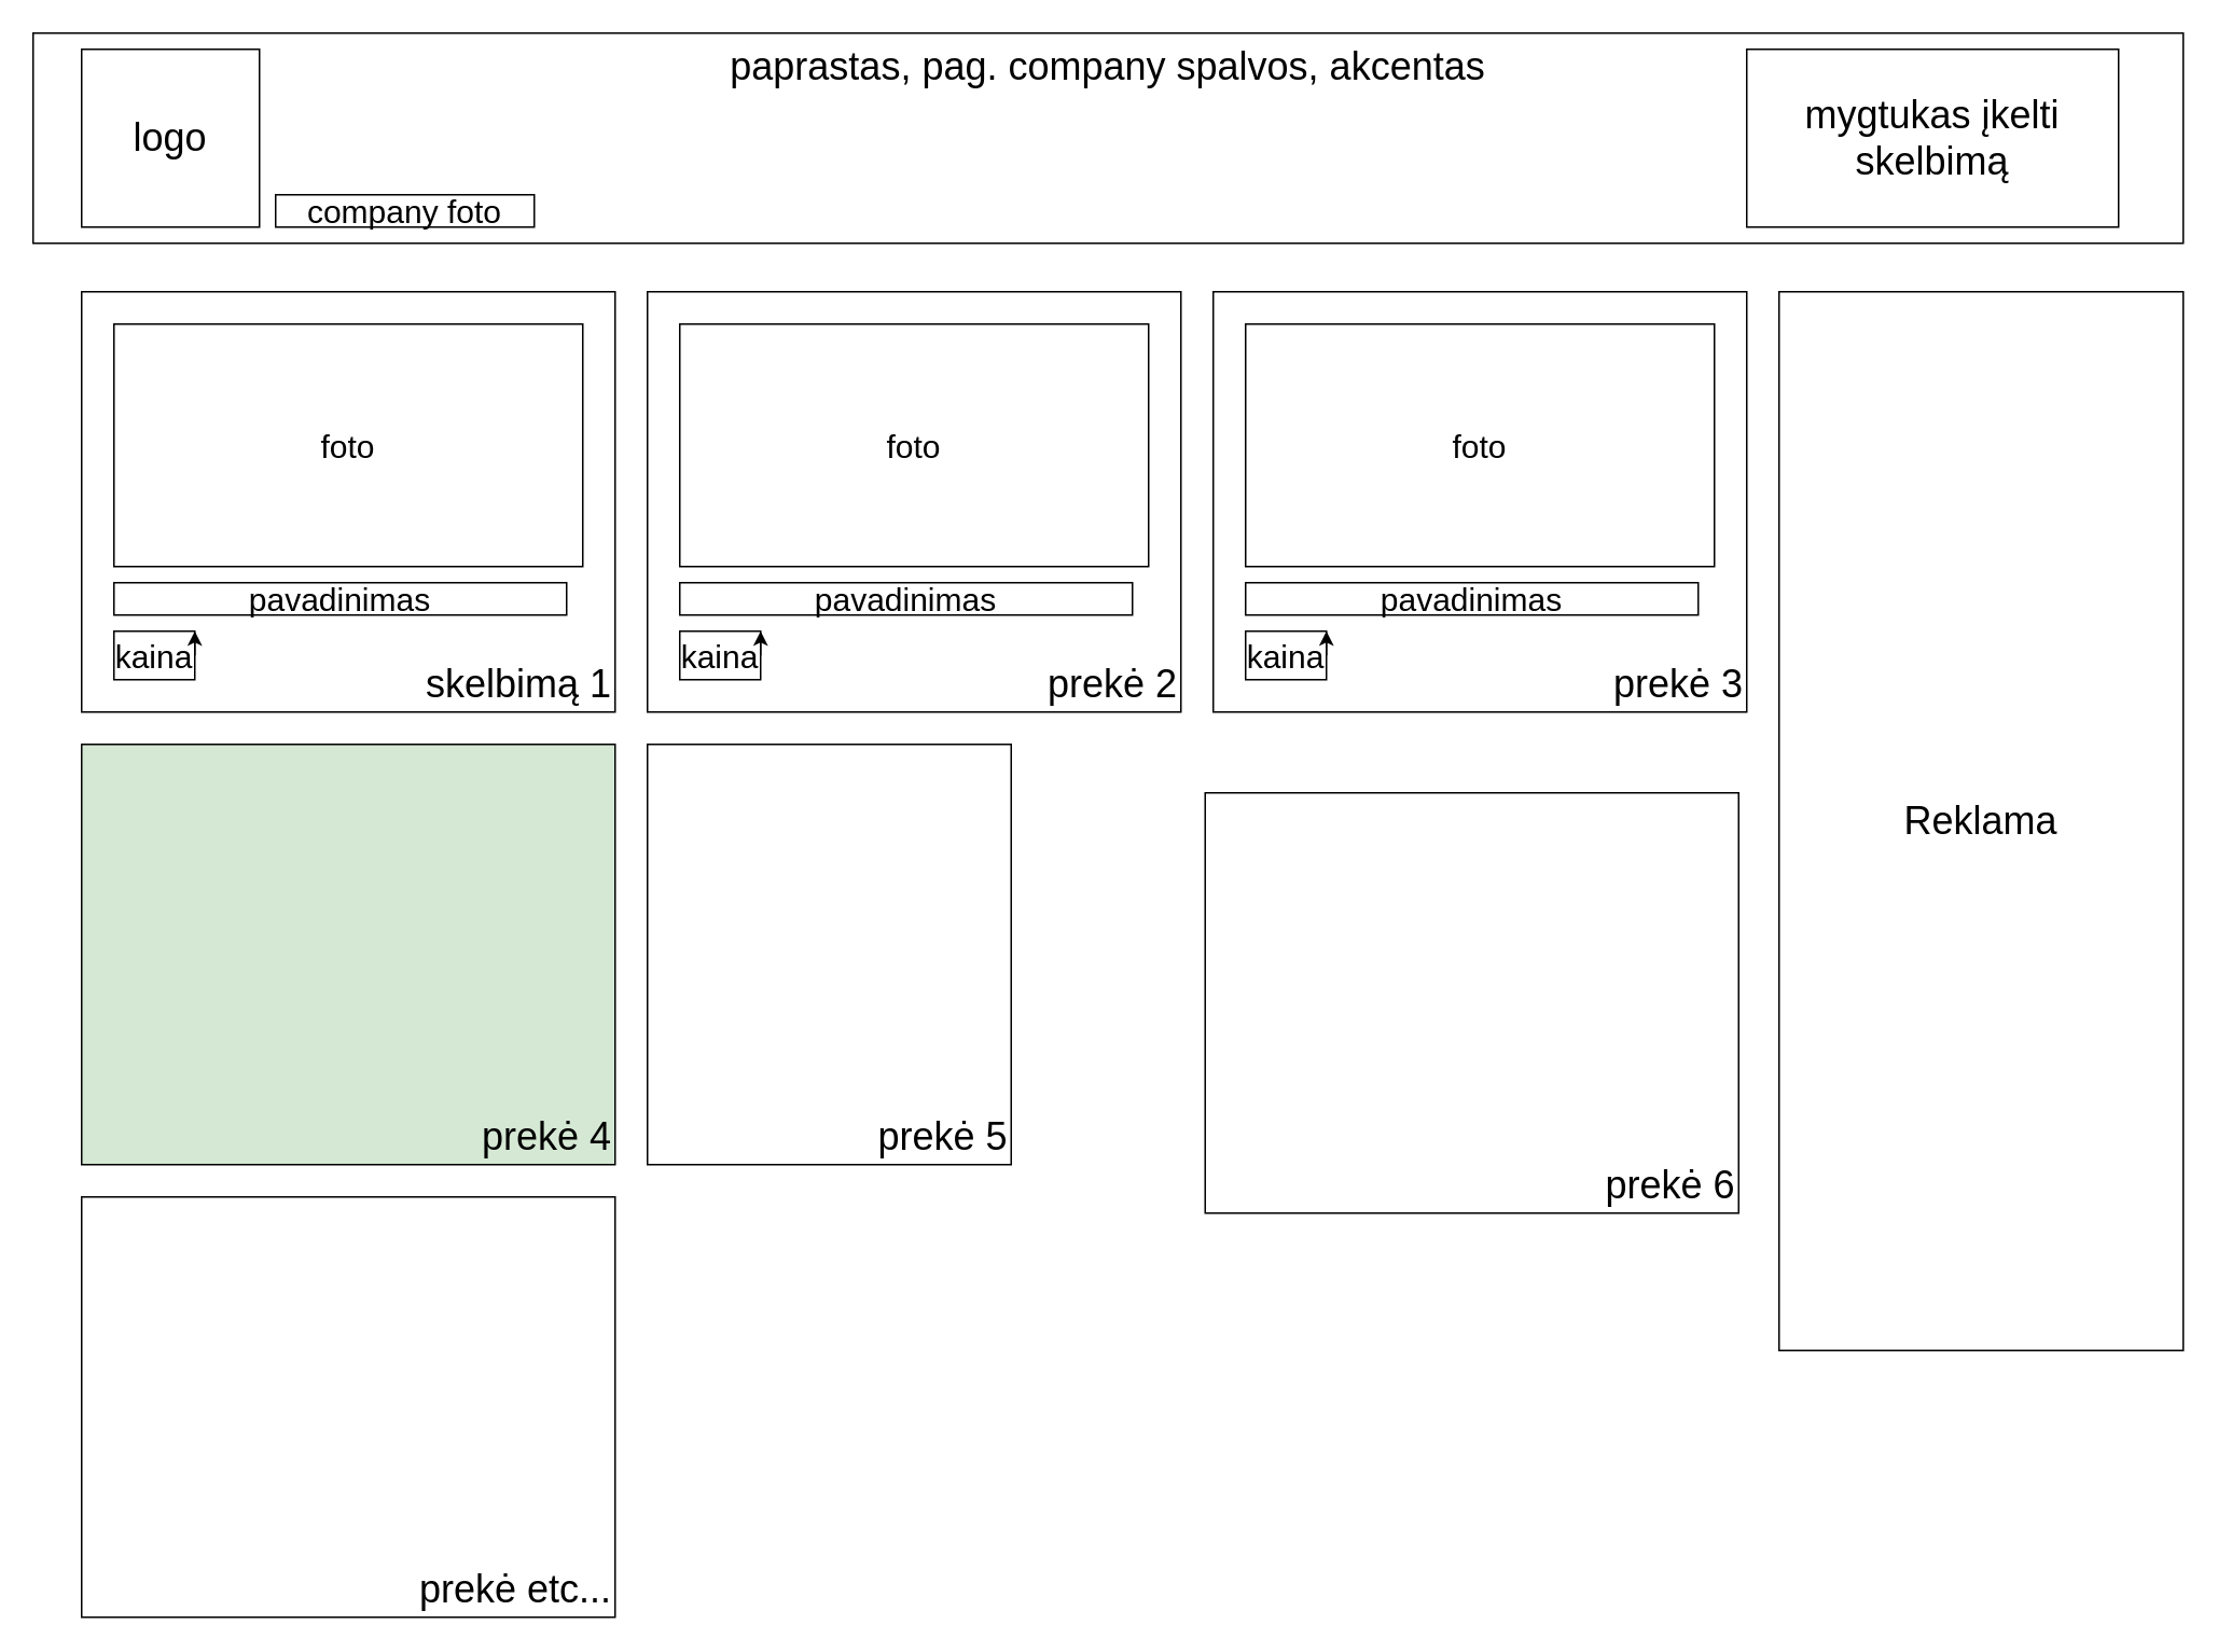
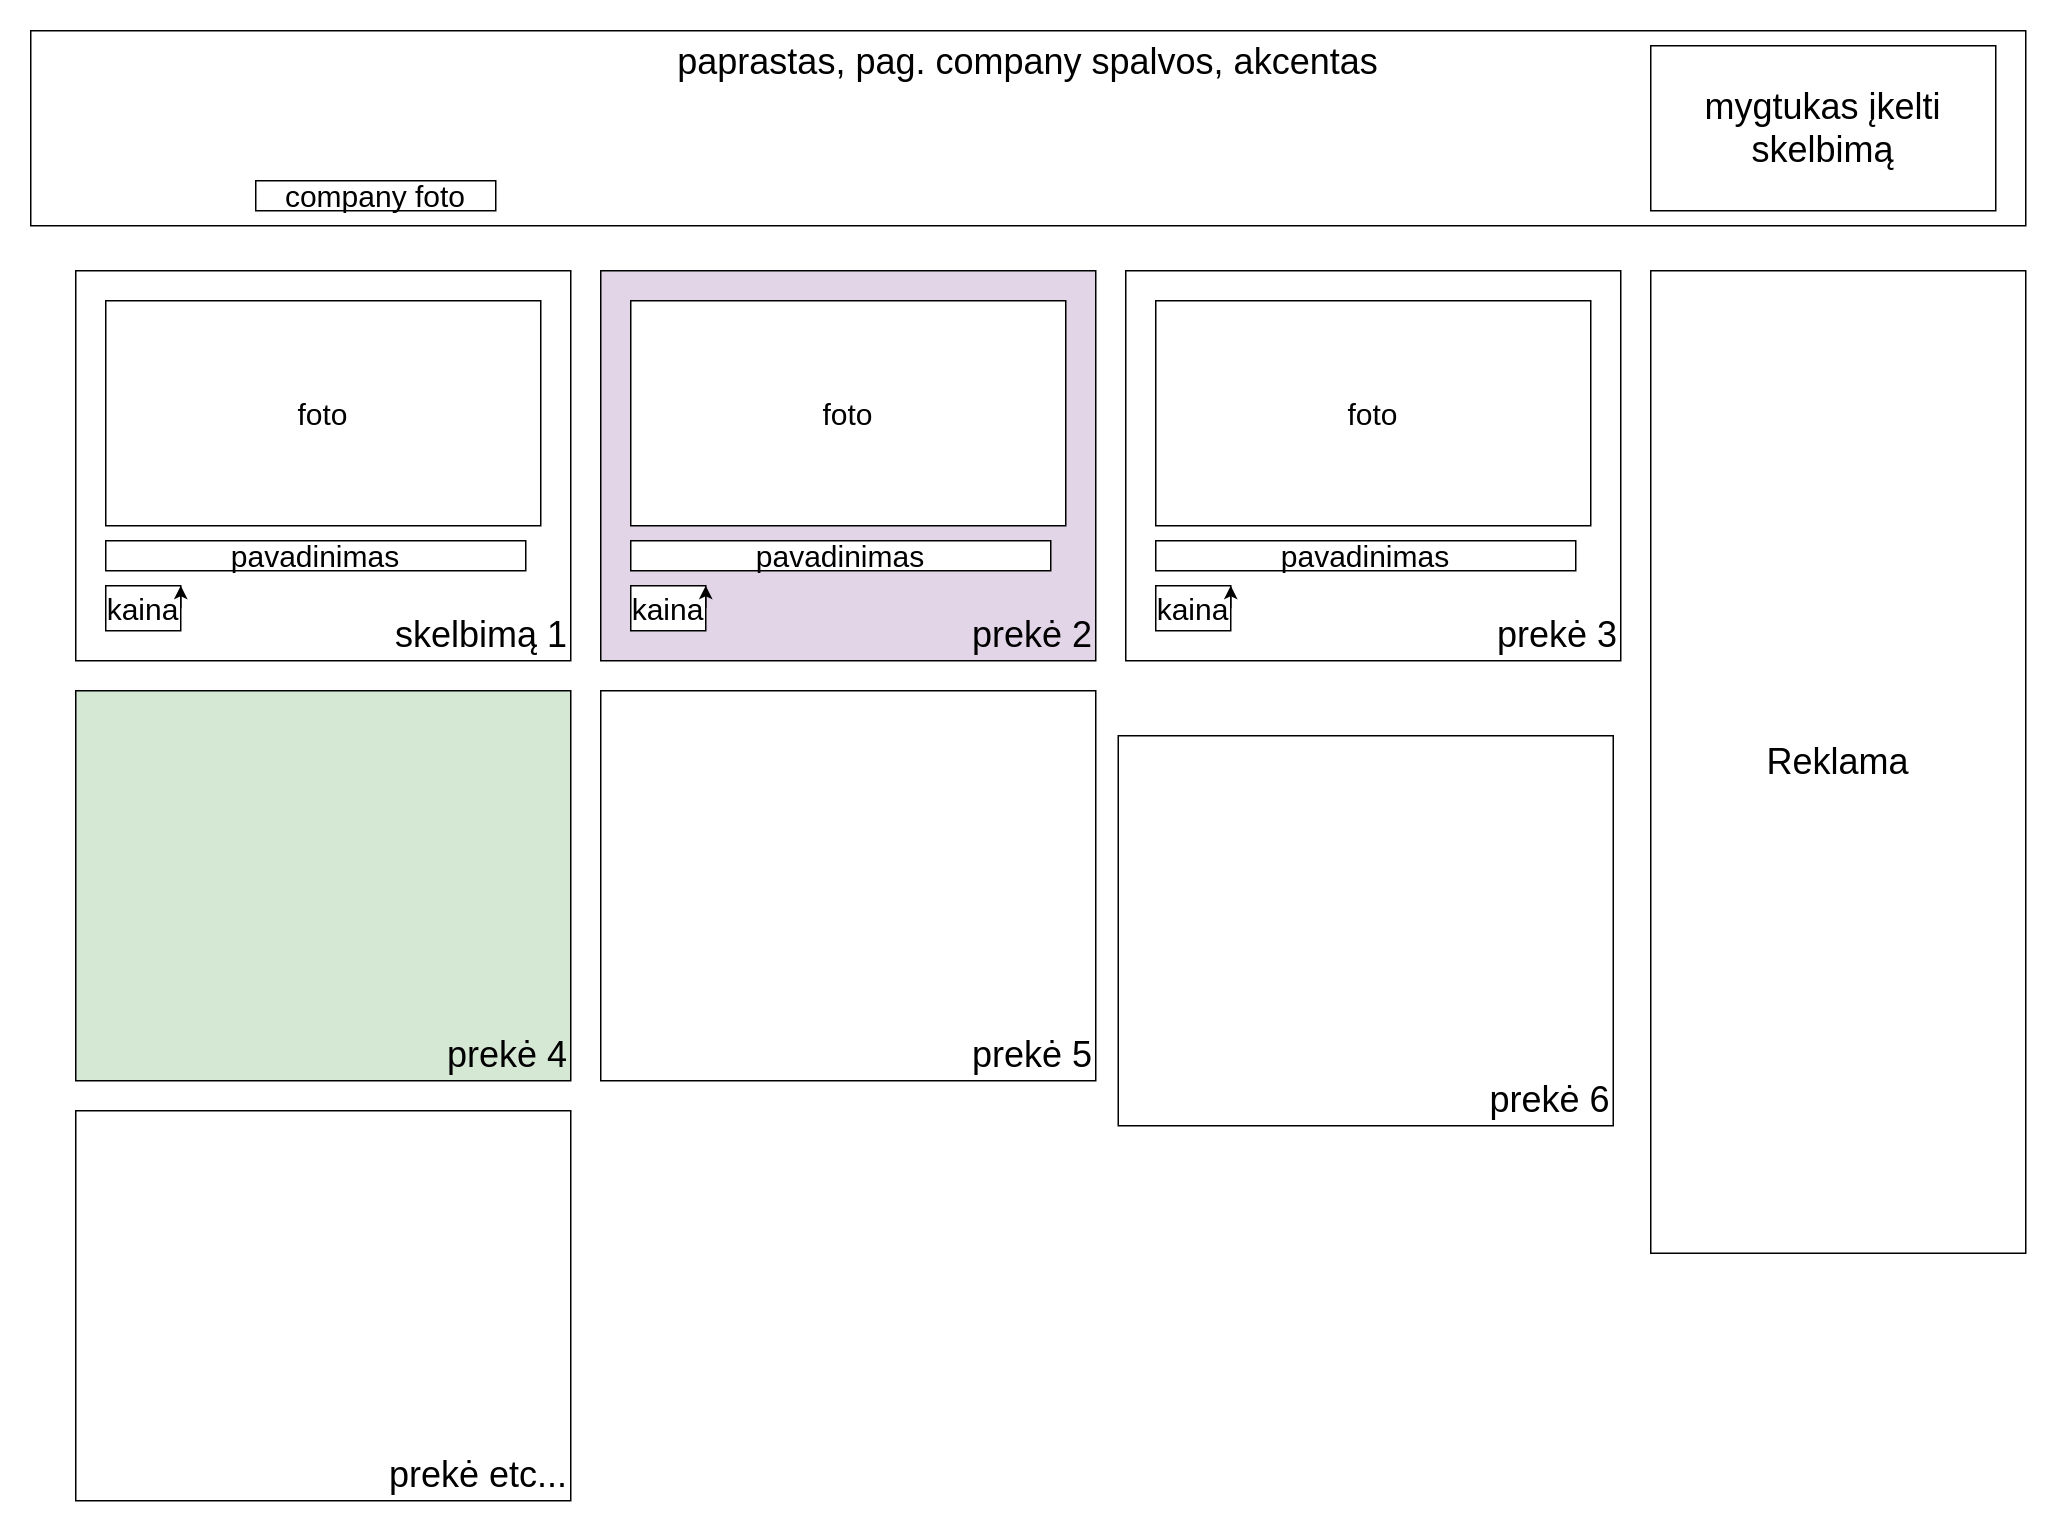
  <mxCell id="0" />
  <mxCell id="1" parent="0" />
  <mxCell id="2" value="&lt;font style=&quot;font-size: 24px;&quot;&gt;paprastas, pag. company spalvos, akcentas&lt;/font&gt;" style="rounded=0;whiteSpace=wrap;html=1;verticalAlign=top;" vertex="1" parent="1"><mxGeometry width="1330" height="130" as="geometry" x="20" y="20" /></mxCell>
- <mxCell id="3" value="&lt;font style=&quot;font-size: 24px;&quot;&gt;logo&lt;/font&gt;" style="rounded=0;whiteSpace=wrap;html=1;" vertex="1" parent="1"><mxGeometry x="50" y="30" width="110" height="110" as="geometry" /></mxCell>
  <mxCell id="4" value="&lt;font style=&quot;font-size: 24px;&quot;&gt;skelbimą 1&lt;/font&gt;" style="rounded=0;whiteSpace=wrap;html=1;verticalAlign=bottom;align=right;" vertex="1" parent="1"><mxGeometry x="50" y="180" width="330" height="260" as="geometry" /></mxCell>
  <mxCell id="5" value="&lt;font style=&quot;font-size: 20px;&quot;&gt;foto&lt;/font&gt;" style="rounded=0;whiteSpace=wrap;html=1;" vertex="1" parent="1"><mxGeometry x="70" y="200" width="290" height="150" as="geometry" /></mxCell>
  <mxCell id="6" value="&lt;font style=&quot;font-size: 20px;&quot;&gt;pavadinimas&lt;/font&gt;" style="rounded=0;whiteSpace=wrap;html=1;" vertex="1" parent="1"><mxGeometry x="70" y="360" width="280" height="20" as="geometry" /></mxCell>
  <mxCell id="7" value="&lt;font style=&quot;font-size: 20px;&quot;&gt;kaina&lt;/font&gt;" style="rounded=0;whiteSpace=wrap;html=1;" vertex="1" parent="1"><mxGeometry x="70" y="390" width="50" height="30" as="geometry" /></mxCell>
  <mxCell id="8" value="&lt;font style=&quot;font-size: 20px;&quot;&gt;company foto&lt;/font&gt;" style="rounded=0;whiteSpace=wrap;html=1;" vertex="1" parent="1"><mxGeometry x="170" y="120" width="160" height="20" as="geometry" /></mxCell>
  <mxCell id="9" value="&lt;font style=&quot;font-size: 24px;&quot;&gt;Reklama&lt;/font&gt;" style="rounded=0;whiteSpace=wrap;html=1;" vertex="1" parent="1"><mxGeometry x="1100" y="180" width="250" height="655" as="geometry" /></mxCell>
- <mxCell id="10" value="&lt;font style=&quot;font-size: 24px;&quot;&gt;mygtukas įkelti skelbimą&lt;/font&gt;" style="rounded=0;whiteSpace=wrap;html=1;" vertex="1" parent="1"><mxGeometry x="1080" y="30" width="230" height="110" as="geometry" /></mxCell>
+ <mxCell id="10" value="&lt;font style=&quot;font-size: 24px;&quot;&gt;mygtukas įkelti skelbimą&lt;/font&gt;" style="rounded=0;whiteSpace=wrap;html=1;" vertex="1" parent="1"><mxGeometry x="1100" y="30" width="230" height="110" as="geometry" /></mxCell>
  <mxCell id="11" style="edgeStyle=orthogonalEdgeStyle;rounded=0;orthogonalLoop=1;jettySize=auto;html=1;exitX=1;exitY=0.5;exitDx=0;exitDy=0;entryX=1;entryY=0;entryDx=0;entryDy=0;" edge="1" parent="1" source="7" target="7"><mxGeometry relative="1" as="geometry" /></mxCell>
- <mxCell id="12" value="&lt;font style=&quot;font-size: 24px;&quot;&gt;prekė 2&lt;/font&gt;" style="rounded=0;whiteSpace=wrap;html=1;verticalAlign=bottom;align=right;" vertex="1" parent="1"><mxGeometry x="400" y="180" width="330" height="260" as="geometry" /></mxCell>
+ <mxCell id="12" value="&lt;font style=&quot;font-size: 24px;&quot;&gt;prekė 2&lt;/font&gt;" style="rounded=0;whiteSpace=wrap;html=1;verticalAlign=bottom;align=right;fillColor=#e1d5e7;" vertex="1" parent="1"><mxGeometry x="400" y="180" width="330" height="260" as="geometry" /></mxCell>
  <mxCell id="13" value="&lt;font style=&quot;font-size: 20px;&quot;&gt;foto&lt;/font&gt;" style="rounded=0;whiteSpace=wrap;html=1;" vertex="1" parent="1"><mxGeometry x="420" y="200" width="290" height="150" as="geometry" /></mxCell>
  <mxCell id="14" value="&lt;font style=&quot;font-size: 20px;&quot;&gt;pavadinimas&lt;/font&gt;" style="rounded=0;whiteSpace=wrap;html=1;" vertex="1" parent="1"><mxGeometry x="420" y="360" width="280" height="20" as="geometry" /></mxCell>
  <mxCell id="15" value="&lt;font style=&quot;font-size: 20px;&quot;&gt;kaina&lt;/font&gt;" style="rounded=0;whiteSpace=wrap;html=1;" vertex="1" parent="1"><mxGeometry x="420" y="390" width="50" height="30" as="geometry" /></mxCell>
  <mxCell id="16" style="edgeStyle=orthogonalEdgeStyle;rounded=0;orthogonalLoop=1;jettySize=auto;html=1;exitX=1;exitY=0.5;exitDx=0;exitDy=0;entryX=1;entryY=0;entryDx=0;entryDy=0;" edge="1" parent="1" source="15" target="15"><mxGeometry relative="1" as="geometry" /></mxCell>
  <mxCell id="17" value="&lt;font style=&quot;font-size: 24px;&quot;&gt;prekė 3&lt;/font&gt;" style="rounded=0;whiteSpace=wrap;html=1;verticalAlign=bottom;align=right;" vertex="1" parent="1"><mxGeometry x="750" y="180" width="330" height="260" as="geometry" /></mxCell>
  <mxCell id="18" value="&lt;font style=&quot;font-size: 20px;&quot;&gt;foto&lt;/font&gt;" style="rounded=0;whiteSpace=wrap;html=1;" vertex="1" parent="1"><mxGeometry x="770" y="200" width="290" height="150" as="geometry" /></mxCell>
  <mxCell id="19" value="&lt;font style=&quot;font-size: 20px;&quot;&gt;pavadinimas&lt;/font&gt;" style="rounded=0;whiteSpace=wrap;html=1;" vertex="1" parent="1"><mxGeometry x="770" y="360" width="280" height="20" as="geometry" /></mxCell>
  <mxCell id="20" value="&lt;font style=&quot;font-size: 20px;&quot;&gt;kaina&lt;/font&gt;" style="rounded=0;whiteSpace=wrap;html=1;" vertex="1" parent="1"><mxGeometry x="770" y="390" width="50" height="30" as="geometry" /></mxCell>
  <mxCell id="21" style="edgeStyle=orthogonalEdgeStyle;rounded=0;orthogonalLoop=1;jettySize=auto;html=1;exitX=1;exitY=0.5;exitDx=0;exitDy=0;entryX=1;entryY=0;entryDx=0;entryDy=0;" edge="1" parent="1" source="20" target="20"><mxGeometry relative="1" as="geometry" /></mxCell>
  <mxCell id="22" value="&lt;font style=&quot;font-size: 24px;&quot;&gt;prekė 4&lt;/font&gt;" style="rounded=0;whiteSpace=wrap;html=1;verticalAlign=bottom;align=right;fillColor=#d5e8d4;" vertex="1" parent="1"><mxGeometry x="50" y="460" width="330" height="260" as="geometry" /></mxCell>
- <mxCell id="23" value="&lt;font style=&quot;font-size: 24px;&quot;&gt;prekė 5&lt;/font&gt;" style="rounded=0;whiteSpace=wrap;html=1;verticalAlign=bottom;align=right;" vertex="1" parent="1"><mxGeometry x="400" y="460" width="225" height="260" as="geometry" /></mxCell>
+ <mxCell id="23" value="&lt;font style=&quot;font-size: 24px;&quot;&gt;prekė 5&lt;/font&gt;" style="rounded=0;whiteSpace=wrap;html=1;verticalAlign=bottom;align=right;" vertex="1" parent="1"><mxGeometry x="400" y="460" width="330" height="260" as="geometry" /></mxCell>
  <mxCell id="24" value="&lt;font style=&quot;font-size: 24px;&quot;&gt;prekė 6&lt;/font&gt;" style="rounded=0;whiteSpace=wrap;html=1;verticalAlign=bottom;align=right;" vertex="1" parent="1"><mxGeometry x="745" y="490" width="330" height="260" as="geometry" /></mxCell>
  <mxCell id="25" value="&lt;font style=&quot;font-size: 24px;&quot;&gt;prekė etc...&lt;/font&gt;" style="rounded=0;whiteSpace=wrap;html=1;verticalAlign=bottom;align=right;" vertex="1" parent="1"><mxGeometry x="50" y="740" width="330" height="260" as="geometry" /></mxCell>
